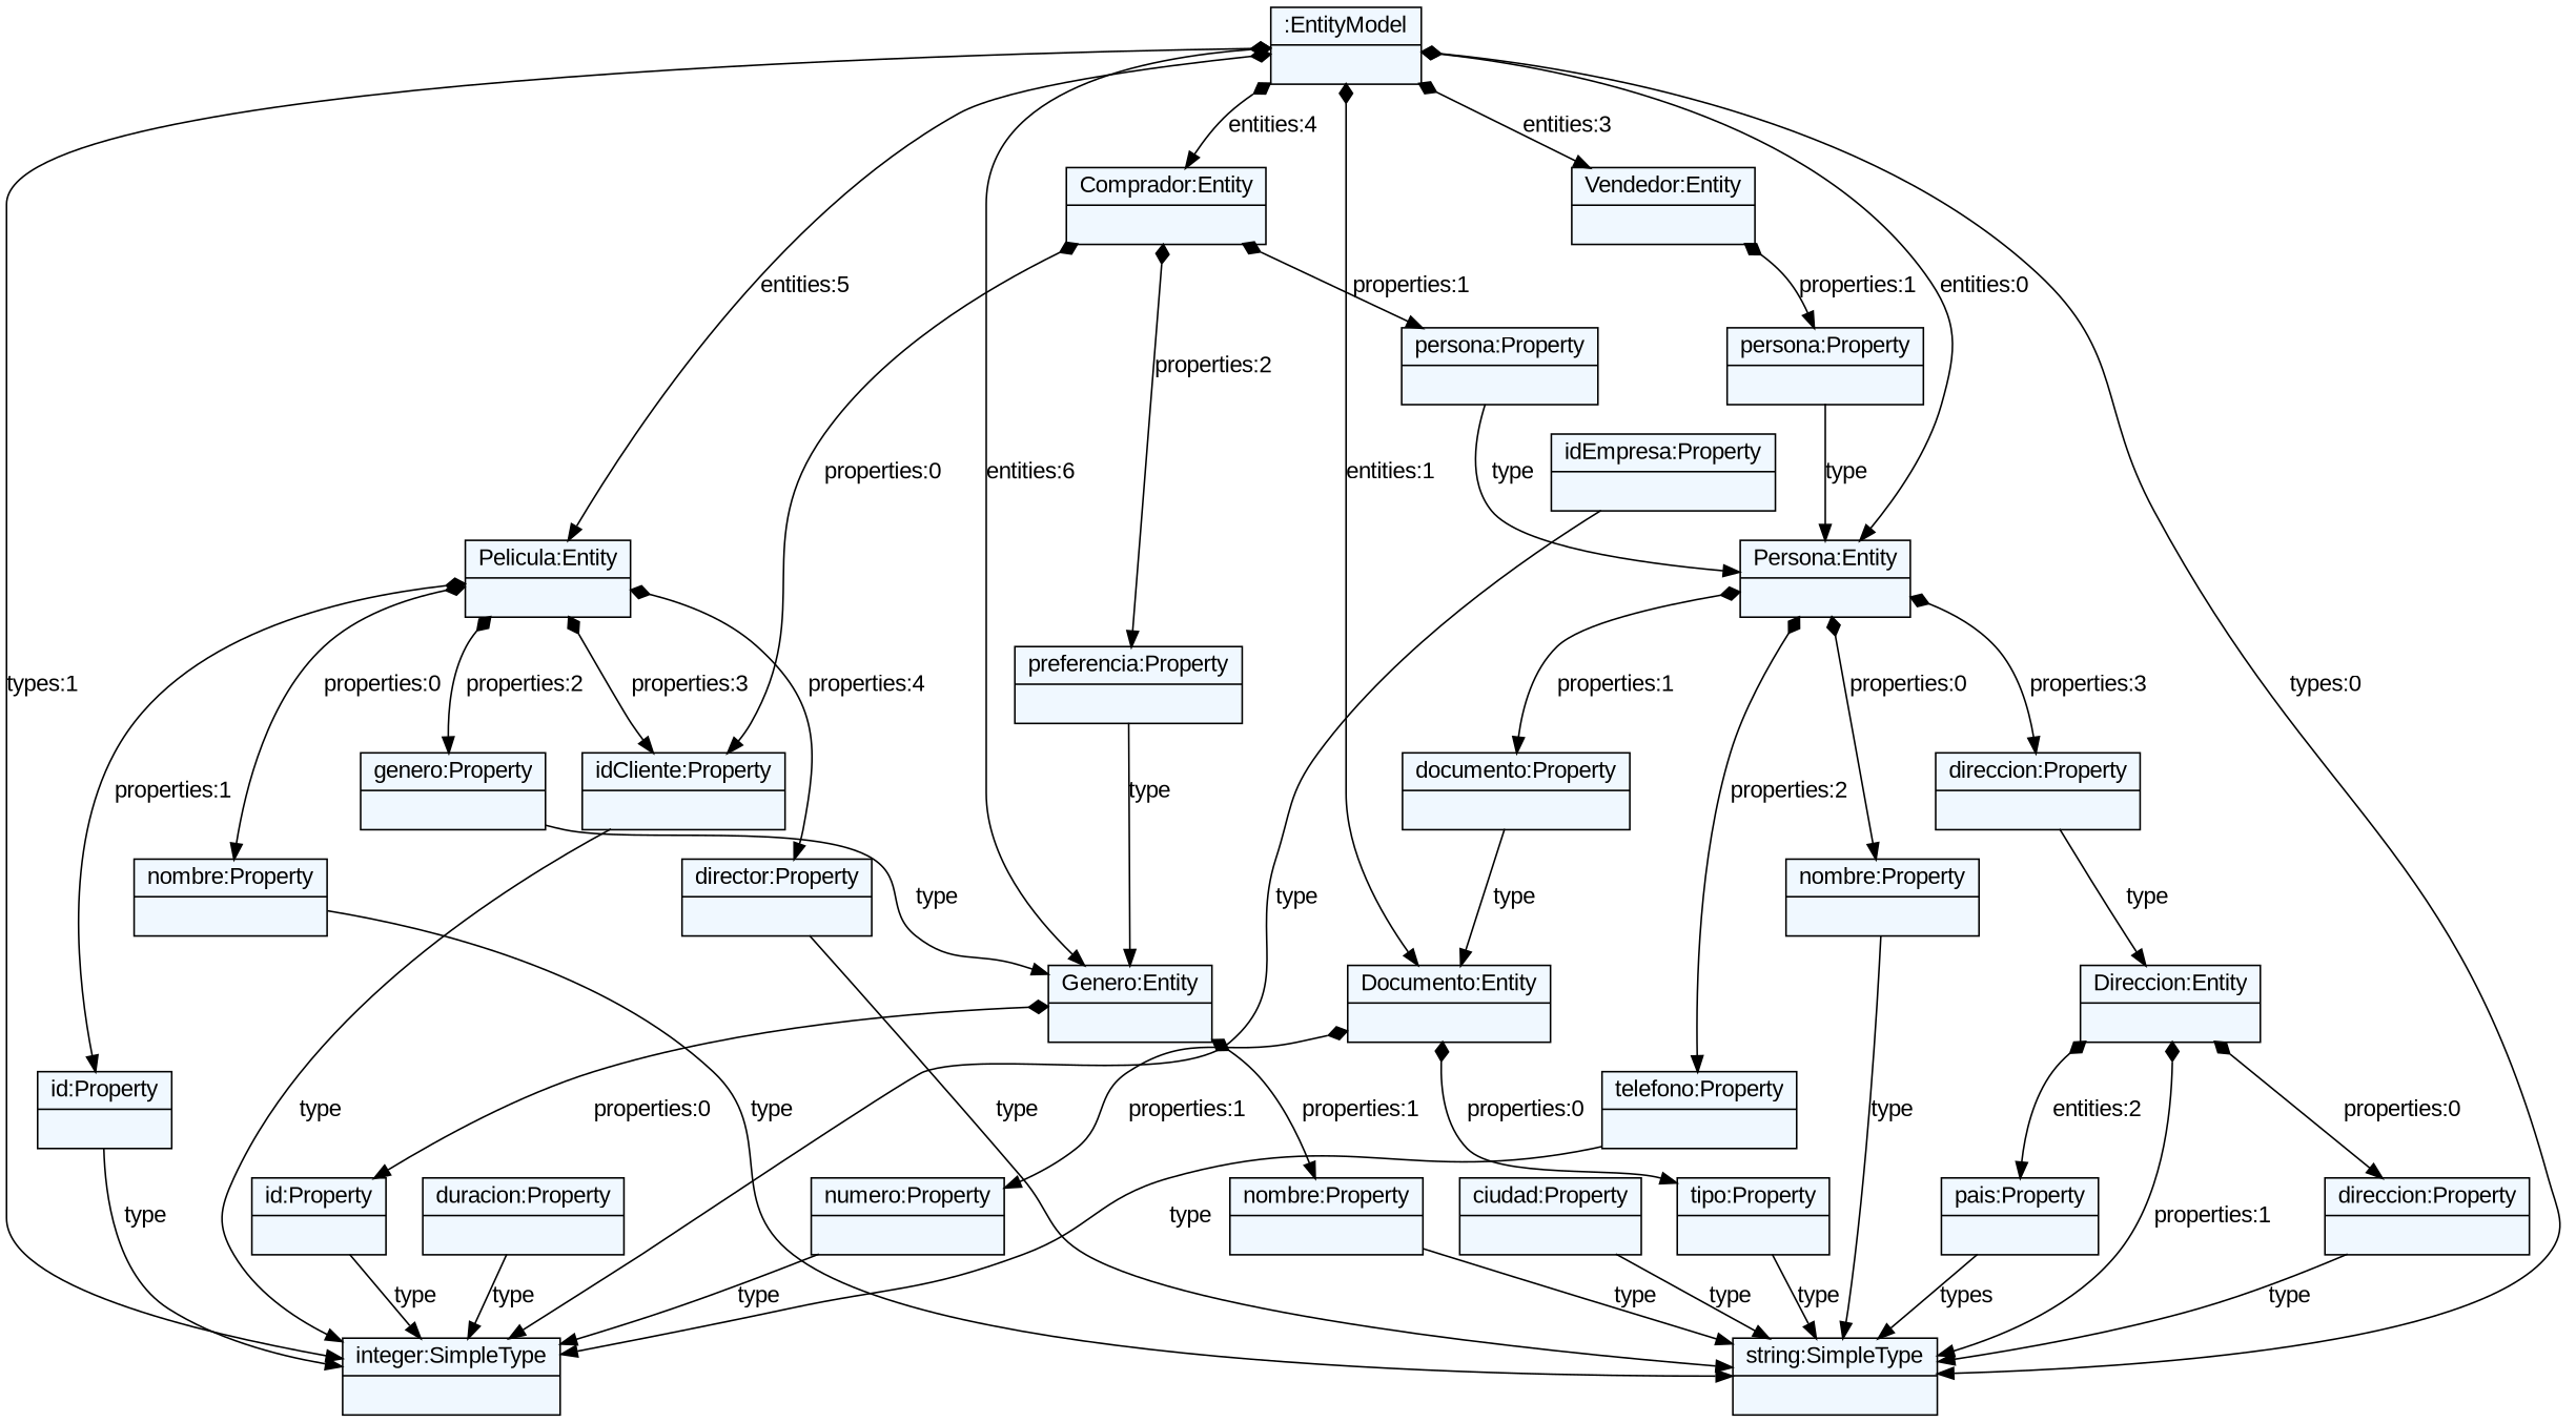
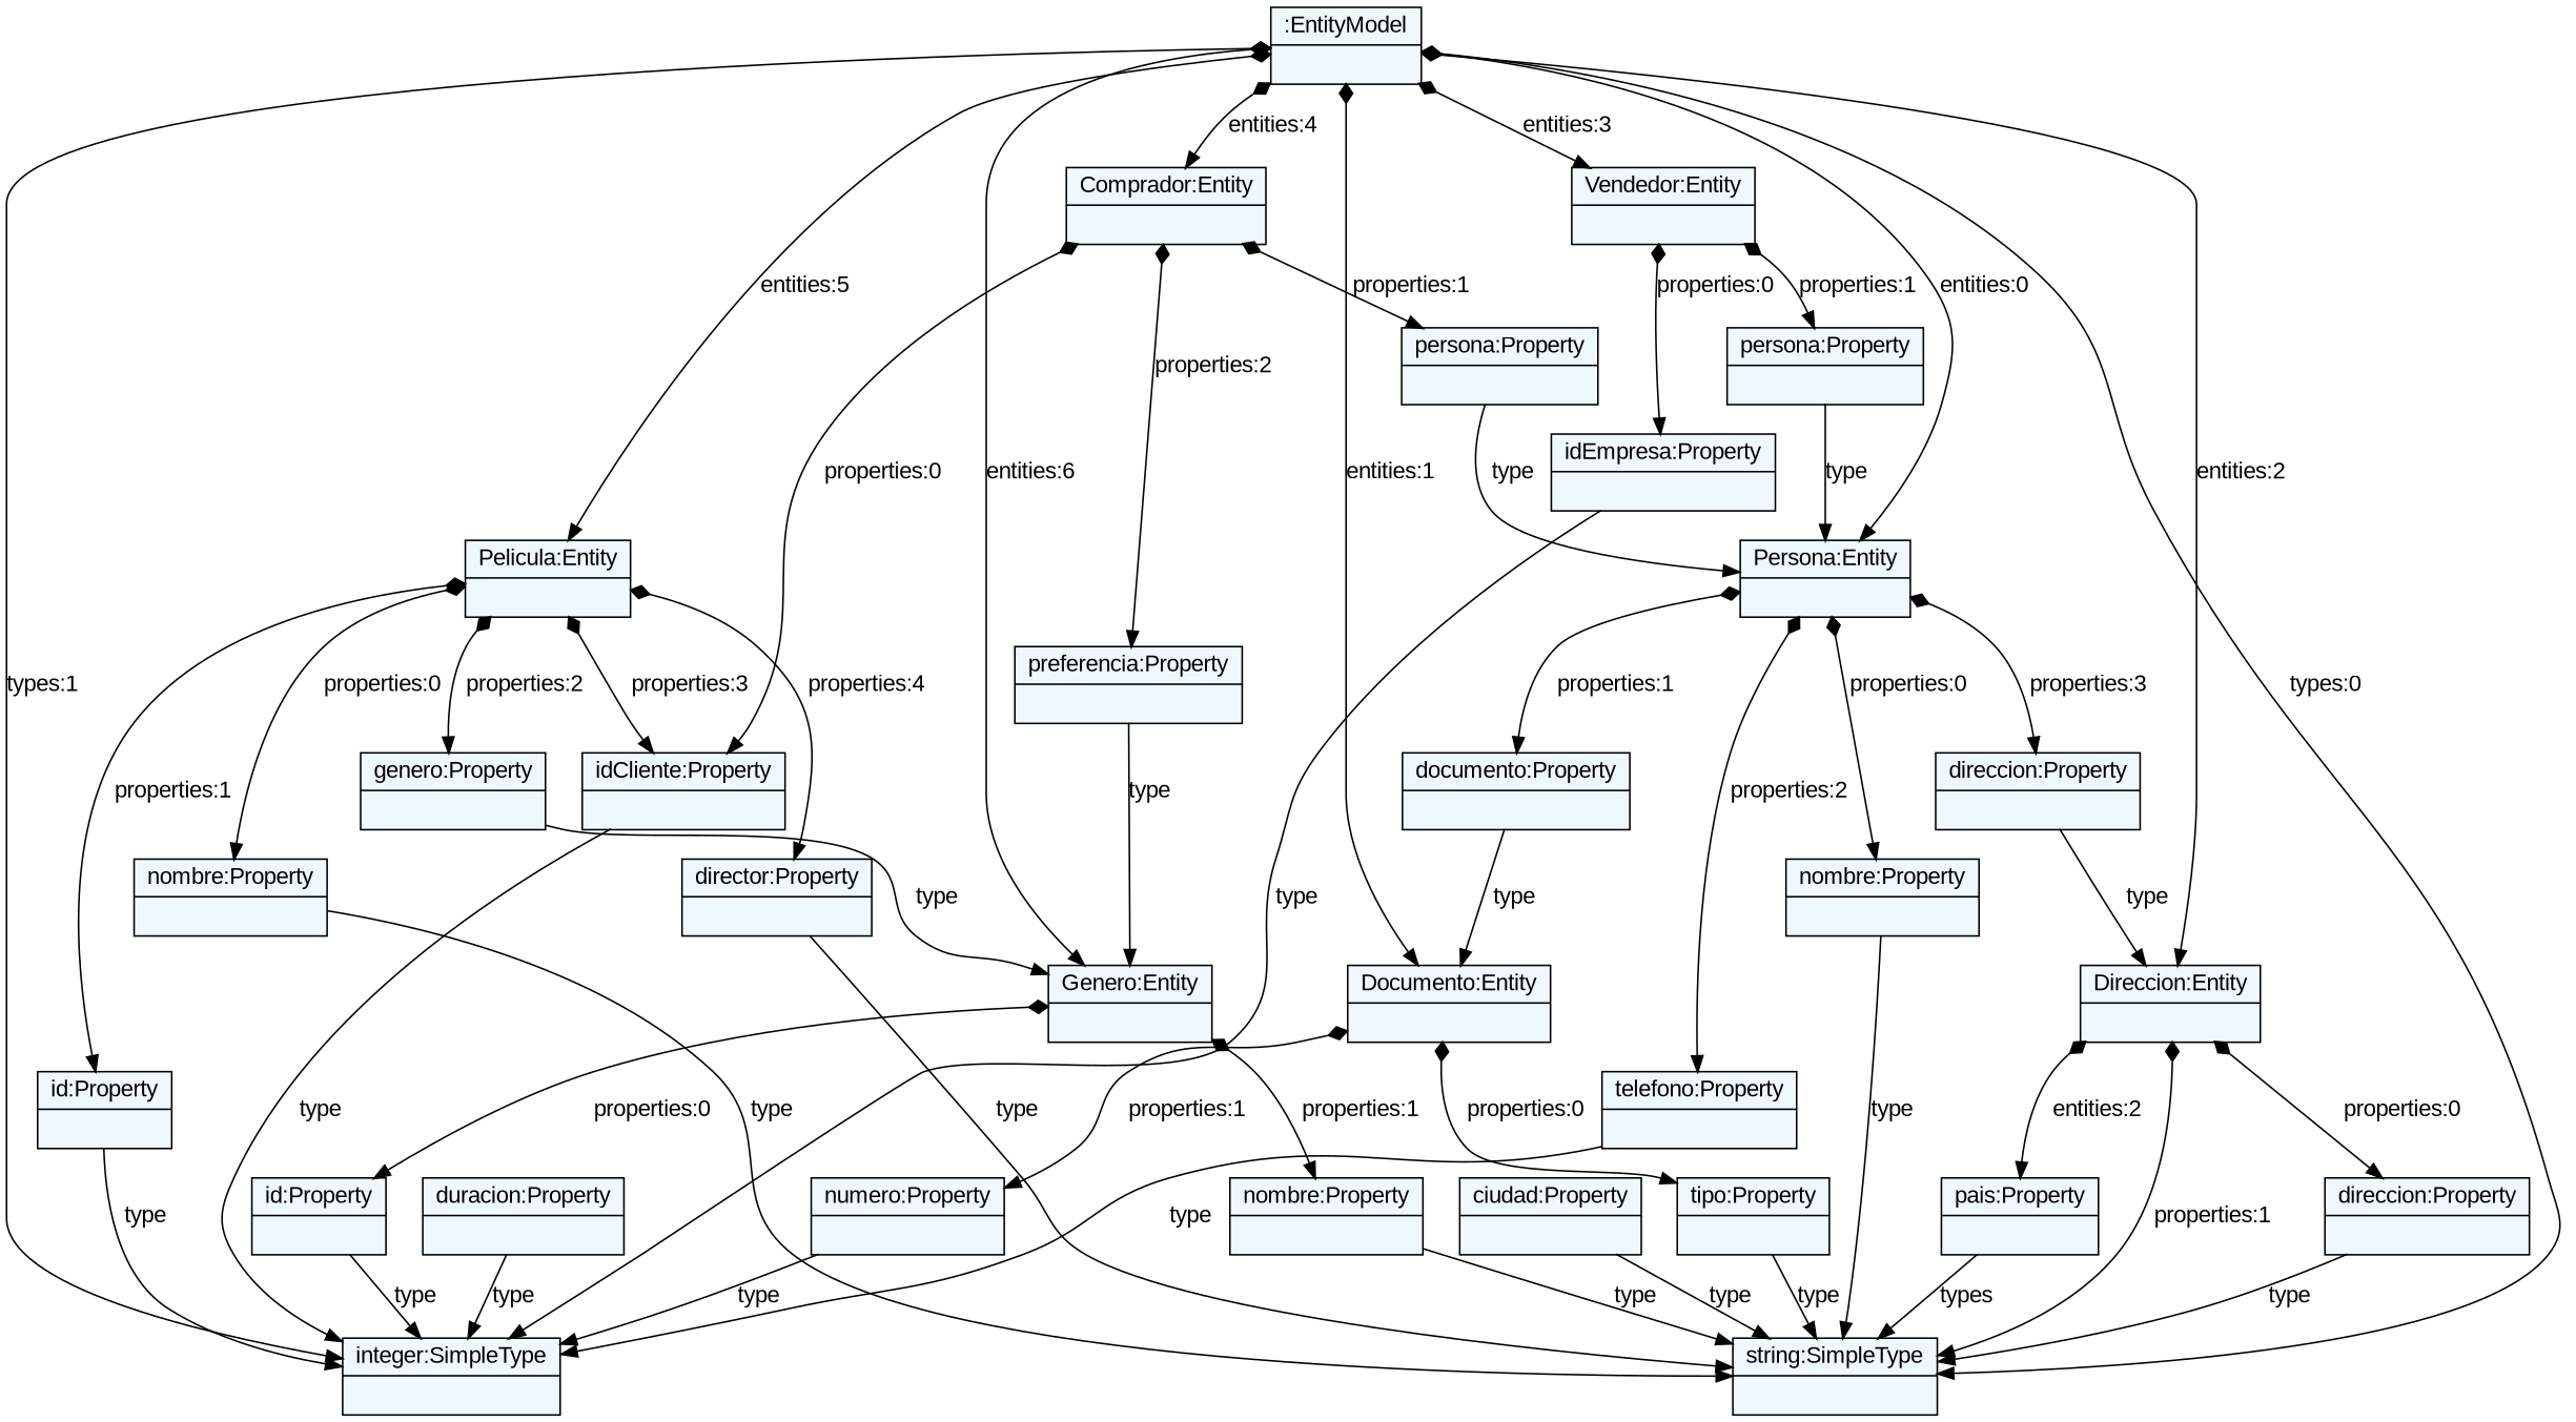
  digraph {
    fontname="Liberation Sans"
    fontsize=8
    nodesep=0.3
    node [fillcolor=aliceblue fontname="Liberation Sans" shape=record style=filled]
    edge [arrowtail=diamond dir=both fontname="Liberation Sans"]
    n1 [label="{:EntityModel|}"]
    n2 [label="{string:SimpleType|}"]
    n3 [label="{integer:SimpleType|}"]
    n4 [label="{Persona:Entity|}"]
    n5 [label="{Documento:Entity|}"]
    n6 [label="{Direccion:Entity|}"]
    n7 [label="{Vendedor:Entity|}"]
    n8 [label="{Comprador:Entity|}"]
    n9 [label="{Genero:Entity|}"]
    n10 [label="{Pelicula:Entity|}"]
    n11 [label="{nombre:Property|}"]
    n12 [label="{documento:Property|}"]
    n13 [label="{telefono:Property|}"]
    n14 [label="{direccion:Property|}"]
    n15 [label="{tipo:Property|}"]
    n16 [label="{numero:Property|}"]
    n17 [label="{direccion:Property|}"]
    n18 [label="{pais:Property|}"]
    n19 [label="{idEmpresa:Property|}"]
    n20 [label="{persona:Property|}"]
    n21 [label="{idCliente:Property|}"]
    n22 [label="{persona:Property|}"]
    n23 [label="{preferencia:Property|}"]
    n24 [label="{id:Property|}"]
    n25 [label="{nombre:Property|}"]
    n26 [label="{nombre:Property|}"]
    n27 [label="{id:Property|}"]
    n28 [label="{genero:Property|}"]
    n29 [label="{director:Property|}"]
    n30 [label="{ciudad:Property|}"]
    n31 [label="{duracion:Property|}"]
    n1 -> n2 [label="types:0"]
    n1 -> n3 [label="types:1"]
    n1 -> n4 [label="entities:0"]
    n1 -> n5 [label="entities:1"]
+   n1 -> n6 [label="entities:2"]
    n1 -> n7 [label="entities:3"]
    n1 -> n8 [label="entities:4"]
    n1 -> n9 [label="entities:6"]
    n1 -> n10 [label="entities:5"]
    n4 -> n11 [label="properties:0"]
    n4 -> n12 [label="properties:1"]
    n4 -> n13 [label="properties:2"]
    n4 -> n14 [label="properties:3"]
    n5 -> n15 [label="properties:0"]
    n5 -> n16 [label="properties:1"]
    n6 -> n2 [label="properties:1"]
    n6 -> n17 [label="properties:0"]
    n6 -> n18 [label="entities:2"]
+   n7 -> n19 [label="properties:0"]
    n7 -> n20 [label="properties:1"]
    n8 -> n21 [label="properties:0"]
    n8 -> n22 [label="properties:1"]
    n8 -> n23 [label="properties:2"]
    n9 -> n24 [label="properties:0"]
    n9 -> n25 [label="properties:1"]
    n10 -> n21 [label="properties:3"]
    n10 -> n26 [label="properties:0"]
    n10 -> n27 [label="properties:1"]
    n10 -> n28 [label="properties:2"]
    n10 -> n29 [label="properties:4"]
    n11 -> n2 [arrowtail=empty dir=black label=type]
    n12 -> n5 [arrowtail=empty dir=black label=type]
    n13 -> n3 [arrowtail=empty dir=black label=type]
    n14 -> n6 [arrowtail=empty dir=black label=type]
    n15 -> n2 [arrowtail=empty dir=black label=type]
    n16 -> n3 [arrowtail=empty dir=black label=type]
    n17 -> n2 [arrowtail=empty dir=black label=type]
    n18 -> n2 [arrowtail=empty dir=black label=types]
    n19 -> n3 [arrowtail=empty dir=black label=type]
    n20 -> n4 [arrowtail=empty dir=black label=type]
    n21 -> n3 [arrowtail=empty dir=black label=type]
    n22 -> n4 [arrowtail=empty dir=black label=type]
    n23 -> n9 [arrowtail=empty dir=black label=type]
    n24 -> n3 [arrowtail=empty dir=black label=type]
    n25 -> n2 [arrowtail=empty dir=black label=type]
    n26 -> n2 [arrowtail=empty dir=black label=type]
    n27 -> n3 [arrowtail=empty dir=black label=type]
    n28 -> n9 [arrowtail=empty dir=black label=type]
    n29 -> n2 [arrowtail=empty dir=black label=type]
    n30 -> n2 [arrowtail=empty dir=black label=type]
    n31 -> n3 [arrowtail=empty dir=black label=type]
  }
